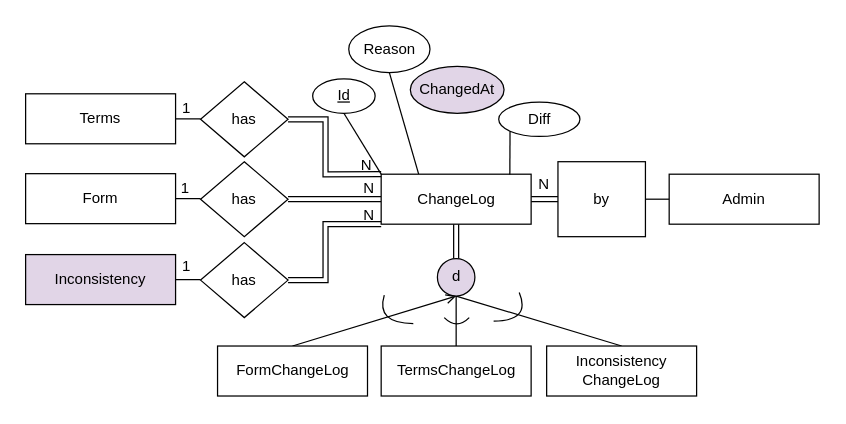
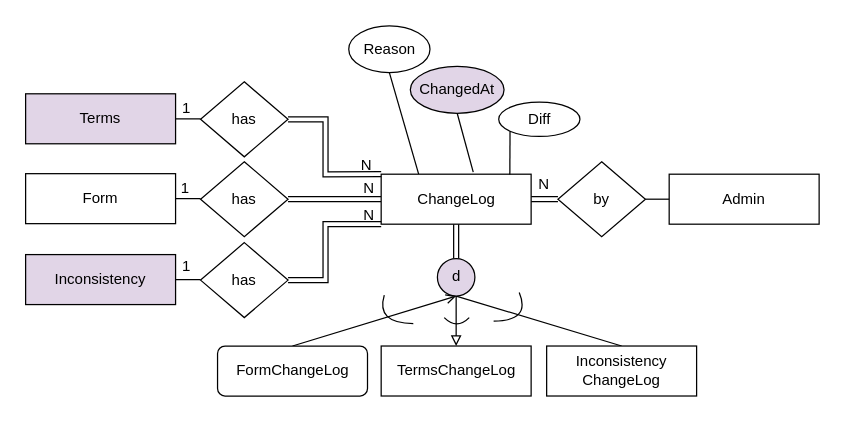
  <mxCell id="0" />
  <mxCell id="1" parent="0" />
  <mxCell id="2" style="edgeStyle=orthogonalEdgeStyle;rounded=0;orthogonalLoop=1;jettySize=auto;html=1;exitX=1;exitY=0.5;exitDx=0;exitDy=0;entryX=0;entryY=0.5;entryDx=0;entryDy=0;endArrow=none;endFill=0;" edge="1" parent="1" source="3" target="7"><mxGeometry relative="1" as="geometry" /></mxCell>
  <mxCell id="3" value="Form" style="rounded=0;whiteSpace=wrap;html=1;" vertex="1" parent="1"><mxGeometry x="20" y="138.33" width="120" height="40" as="geometry" /></mxCell>
  <mxCell id="4" style="edgeStyle=orthogonalEdgeStyle;rounded=0;orthogonalLoop=1;jettySize=auto;html=1;exitX=1;exitY=0.5;exitDx=0;exitDy=0;entryX=0;entryY=0.5;entryDx=0;entryDy=0;endArrow=none;endFill=0;" edge="1" parent="1" source="5" target="33"><mxGeometry relative="1" as="geometry" /></mxCell>
  <mxCell id="5" value="Inconsistency" style="rounded=0;whiteSpace=wrap;html=1;fillColor=#e1d5e7;" vertex="1" parent="1"><mxGeometry x="20" y="203.08" width="120" height="40" as="geometry" /></mxCell>
  <mxCell id="6" style="edgeStyle=orthogonalEdgeStyle;rounded=0;orthogonalLoop=1;jettySize=auto;html=1;exitX=1;exitY=0.5;exitDx=0;exitDy=0;entryX=0;entryY=0.5;entryDx=0;entryDy=0;endArrow=none;endFill=0;shape=link;" edge="1" parent="1" source="7" target="13"><mxGeometry relative="1" as="geometry"><mxPoint x="145" y="-546.5" as="targetPoint" /><Array as="points" /></mxGeometry></mxCell>
  <mxCell id="7" value="has" style="rhombus;whiteSpace=wrap;html=1;" vertex="1" parent="1"><mxGeometry x="160" y="128.75" width="70" height="60" as="geometry" /></mxCell>
  <mxCell id="8" value="1" style="text;html=1;align=center;verticalAlign=middle;whiteSpace=wrap;rounded=0;" vertex="1" parent="1"><mxGeometry x="143" y="144.91" width="10" height="10.17" as="geometry" /></mxCell>
  <mxCell id="9" value="N" style="text;html=1;align=center;verticalAlign=middle;whiteSpace=wrap;rounded=0;" vertex="1" parent="1"><mxGeometry x="289.7" y="145.33" width="10" height="10.17" as="geometry" /></mxCell>
  <mxCell id="10" style="rounded=0;orthogonalLoop=1;jettySize=auto;html=1;exitX=0.25;exitY=0;exitDx=0;exitDy=0;entryX=0.5;entryY=1;entryDx=0;entryDy=0;endArrow=none;endFill=0;" edge="1" parent="1" source="13" target="23"><mxGeometry relative="1" as="geometry" /></mxCell>
  <mxCell id="11" style="rounded=0;orthogonalLoop=1;jettySize=auto;html=1;exitX=0.5;exitY=1;exitDx=0;exitDy=0;entryX=0.5;entryY=0;entryDx=0;entryDy=0;endArrow=none;endFill=0;shape=link;" edge="1" parent="1" source="13" target="16"><mxGeometry relative="1" as="geometry" /></mxCell>
  <mxCell id="12" style="edgeStyle=orthogonalEdgeStyle;rounded=0;orthogonalLoop=1;jettySize=auto;html=1;exitX=1;exitY=0.5;exitDx=0;exitDy=0;entryX=0;entryY=0.5;entryDx=0;entryDy=0;shape=link;" edge="1" parent="1" source="13" target="43"><mxGeometry relative="1" as="geometry" /></mxCell>
  <mxCell id="13" value="&lt;div&gt;&lt;span style=&quot;background-color: initial;&quot;&gt;ChangeLog&lt;/span&gt;&lt;br&gt;&lt;/div&gt;" style="rounded=0;whiteSpace=wrap;html=1;" vertex="1" parent="1"><mxGeometry x="304.53" y="138.75" width="120" height="40" as="geometry" /></mxCell>
- <mxCell id="14" style="rounded=0;orthogonalLoop=1;jettySize=auto;html=1;exitX=0.5;exitY=1;exitDx=0;exitDy=0;entryX=0.5;entryY=0;entryDx=0;entryDy=0;endArrow=none;endFill=0;" edge="1" parent="1" source="16" target="19"><mxGeometry relative="1" as="geometry" /></mxCell>
+ <mxCell id="14" style="rounded=0;orthogonalLoop=1;jettySize=auto;html=1;exitX=0.5;exitY=1;exitDx=0;exitDy=0;entryX=0.5;entryY=0;entryDx=0;entryDy=0;endArrow=block;endFill=0;" edge="1" parent="1" source="16" target="19"><mxGeometry relative="1" as="geometry" /></mxCell>
  <mxCell id="15" style="rounded=0;orthogonalLoop=1;jettySize=auto;html=1;exitX=0.5;exitY=1;exitDx=0;exitDy=0;entryX=0.5;entryY=0;entryDx=0;entryDy=0;endArrow=none;endFill=0;" edge="1" parent="1" source="16" target="40"><mxGeometry relative="1" as="geometry" /></mxCell>
  <mxCell id="16" value="d" style="ellipse;whiteSpace=wrap;html=1;aspect=fixed;fillColor=#e1d5e7;" vertex="1" parent="1"><mxGeometry x="349.53" y="206.25" width="30" height="30" as="geometry" /></mxCell>
  <mxCell id="17" style="rounded=0;orthogonalLoop=1;jettySize=auto;html=1;exitX=0.5;exitY=0;exitDx=0;exitDy=0;entryX=0.5;entryY=1;entryDx=0;entryDy=0;endArrow=open;endFill=0;" edge="1" parent="1" source="18" target="16"><mxGeometry relative="1" as="geometry" /></mxCell>
- <mxCell id="18" value="FormChangeLog" style="rounded=0;whiteSpace=wrap;html=1;" vertex="1" parent="1"><mxGeometry x="173.59" y="276.25" width="120" height="40" as="geometry" /></mxCell>
+ <mxCell id="18" value="FormChangeLog" style="whiteSpace=wrap;html=1;rounded=1;" vertex="1" parent="1"><mxGeometry x="173.59" y="276.25" width="120" height="40" as="geometry" /></mxCell>
  <mxCell id="19" value="TermsChangeLog" style="rounded=0;whiteSpace=wrap;html=1;" vertex="1" parent="1"><mxGeometry x="304.53" y="276.25" width="120" height="40" as="geometry" /></mxCell>
  <mxCell id="20" style="rounded=0;orthogonalLoop=1;jettySize=auto;html=1;entryX=0;entryY=1;entryDx=0;entryDy=0;endArrow=none;endFill=0;exitX=0.858;exitY=0.008;exitDx=0;exitDy=0;exitPerimeter=0;" edge="1" parent="1" source="13" target="26"><mxGeometry relative="1" as="geometry"><mxPoint x="454.53" y="166.25" as="sourcePoint" /></mxGeometry></mxCell>
- <mxCell id="21" style="rounded=0;orthogonalLoop=1;jettySize=auto;html=1;exitX=0.5;exitY=1;exitDx=0;exitDy=0;entryX=0;entryY=0;entryDx=0;entryDy=0;endArrow=none;endFill=0;" edge="1" parent="1" source="22" target="13"><mxGeometry relative="1" as="geometry"><mxPoint x="12.53" y="456.25" as="targetPoint" /></mxGeometry></mxCell>
- <mxCell id="22" value="&lt;u&gt;Id&lt;/u&gt;" style="ellipse;whiteSpace=wrap;html=1;" vertex="1" parent="1"><mxGeometry x="249.7" y="62.5" width="50" height="27.5" as="geometry" /></mxCell>
  <mxCell id="23" value="Reason" style="ellipse;whiteSpace=wrap;html=1;" vertex="1" parent="1"><mxGeometry x="278.59" y="20" width="65" height="37.5" as="geometry" /></mxCell>
+ <mxCell id="24" style="rounded=0;orthogonalLoop=1;jettySize=auto;html=1;exitX=0.5;exitY=1;exitDx=0;exitDy=0;entryX=0.614;entryY=-0.042;entryDx=0;entryDy=0;endArrow=none;endFill=0;entryPerimeter=0;" edge="1" parent="1" source="25" target="13"><mxGeometry relative="1" as="geometry" /></mxCell>
  <mxCell id="25" value="ChangedAt" style="ellipse;whiteSpace=wrap;html=1;fillColor=#e1d5e7;" vertex="1" parent="1"><mxGeometry x="327.86" y="52.5" width="75" height="37.5" as="geometry" /></mxCell>
  <mxCell id="26" value="Diff" style="ellipse;whiteSpace=wrap;html=1;" vertex="1" parent="1"><mxGeometry x="398.59" y="81.08" width="65" height="27.5" as="geometry" /></mxCell>
  <mxCell id="27" value="" style="endArrow=none;html=1;rounded=0;curved=1;" edge="1" parent="1"><mxGeometry width="50" height="50" relative="1" as="geometry"><mxPoint x="330.23" y="258.25" as="sourcePoint" /><mxPoint x="307" y="235.5" as="targetPoint" /><Array as="points"><mxPoint x="300.23" y="258.25" /></Array></mxGeometry></mxCell>
  <mxCell id="28" value="" style="endArrow=none;html=1;rounded=0;curved=1;" edge="1" parent="1"><mxGeometry width="50" height="50" relative="1" as="geometry"><mxPoint x="394.53" y="256.25" as="sourcePoint" /><mxPoint x="415" y="233.5" as="targetPoint" /><Array as="points"><mxPoint x="424.53" y="256.25" /></Array></mxGeometry></mxCell>
  <mxCell id="29" style="edgeStyle=orthogonalEdgeStyle;rounded=0;orthogonalLoop=1;jettySize=auto;html=1;exitX=1;exitY=0.5;exitDx=0;exitDy=0;entryX=0;entryY=0;entryDx=0;entryDy=0;shape=link;" edge="1" parent="1" source="30" target="13"><mxGeometry relative="1" as="geometry"><Array as="points"><mxPoint x="260" y="95" /><mxPoint x="260" y="139" /></Array></mxGeometry></mxCell>
  <mxCell id="30" value="has" style="rhombus;whiteSpace=wrap;html=1;" vertex="1" parent="1"><mxGeometry x="160" y="64.83" width="70" height="60" as="geometry" /></mxCell>
  <mxCell id="31" value="N" style="text;html=1;align=center;verticalAlign=middle;whiteSpace=wrap;rounded=0;" vertex="1" parent="1"><mxGeometry x="288.23" y="126.58" width="10" height="10.17" as="geometry" /></mxCell>
  <mxCell id="32" style="edgeStyle=orthogonalEdgeStyle;rounded=0;orthogonalLoop=1;jettySize=auto;html=1;exitX=1;exitY=0.5;exitDx=0;exitDy=0;entryX=0;entryY=1;entryDx=0;entryDy=0;endArrow=none;endFill=0;shape=link;" edge="1" parent="1" source="33" target="13"><mxGeometry relative="1" as="geometry"><Array as="points"><mxPoint x="260" y="224" /><mxPoint x="260" y="179" /></Array></mxGeometry></mxCell>
  <mxCell id="33" value="has" style="rhombus;whiteSpace=wrap;html=1;" vertex="1" parent="1"><mxGeometry x="160" y="193.5" width="70" height="60" as="geometry" /></mxCell>
  <mxCell id="34" value="N" style="text;html=1;align=center;verticalAlign=middle;whiteSpace=wrap;rounded=0;" vertex="1" parent="1"><mxGeometry x="289.7" y="166.58" width="10" height="10.17" as="geometry" /></mxCell>
  <mxCell id="35" value="Admin" style="rounded=0;whiteSpace=wrap;html=1;" vertex="1" parent="1"><mxGeometry x="535" y="138.75" width="120" height="40" as="geometry" /></mxCell>
  <mxCell id="36" style="edgeStyle=orthogonalEdgeStyle;rounded=0;orthogonalLoop=1;jettySize=auto;html=1;exitX=1;exitY=0.5;exitDx=0;exitDy=0;entryX=0;entryY=0.5;entryDx=0;entryDy=0;endArrow=none;endFill=0;" edge="1" parent="1" source="37" target="30"><mxGeometry relative="1" as="geometry" /></mxCell>
- <mxCell id="37" value="Terms" style="rounded=0;whiteSpace=wrap;html=1;" vertex="1" parent="1"><mxGeometry x="20" y="74.41" width="120" height="40" as="geometry" /></mxCell>
+ <mxCell id="37" value="Terms" style="rounded=0;whiteSpace=wrap;html=1;fillColor=#e1d5e7;" vertex="1" parent="1"><mxGeometry x="20" y="74.41" width="120" height="40" as="geometry" /></mxCell>
  <mxCell id="38" value="1" style="text;html=1;align=center;verticalAlign=middle;whiteSpace=wrap;rounded=0;" vertex="1" parent="1"><mxGeometry x="145" y="80.66" width="8" height="10" as="geometry" /></mxCell>
  <mxCell id="39" value="1" style="text;html=1;align=center;verticalAlign=middle;whiteSpace=wrap;rounded=0;" vertex="1" parent="1"><mxGeometry x="145" y="203.08" width="8" height="19.75" as="geometry" /></mxCell>
  <mxCell id="40" value="Inconsistency&lt;div&gt;ChangeLog&lt;/div&gt;" style="rounded=0;whiteSpace=wrap;html=1;" vertex="1" parent="1"><mxGeometry x="436.95" y="276.25" width="120" height="40" as="geometry" /></mxCell>
  <mxCell id="41" value="" style="endArrow=none;html=1;rounded=0;curved=1;" edge="1" parent="1"><mxGeometry width="50" height="50" relative="1" as="geometry"><mxPoint x="355" y="253.5" as="sourcePoint" /><mxPoint x="375" y="253.5" as="targetPoint" /><Array as="points"><mxPoint x="365" y="263.5" /></Array></mxGeometry></mxCell>
  <mxCell id="42" style="edgeStyle=orthogonalEdgeStyle;rounded=0;orthogonalLoop=1;jettySize=auto;html=1;exitX=1;exitY=0.5;exitDx=0;exitDy=0;entryX=0;entryY=0.5;entryDx=0;entryDy=0;endArrow=none;endFill=0;" edge="1" parent="1" source="43" target="35"><mxGeometry relative="1" as="geometry" /></mxCell>
- <mxCell id="43" value="by" style="whiteSpace=wrap;html=1;rounded=0;" vertex="1" parent="1"><mxGeometry x="446" y="128.75" width="70" height="60" as="geometry" /></mxCell>
+ <mxCell id="43" value="by" style="rhombus;whiteSpace=wrap;html=1;" vertex="1" parent="1"><mxGeometry x="446" y="128.75" width="70" height="60" as="geometry" /></mxCell>
  <mxCell id="44" value="N" style="text;html=1;align=center;verticalAlign=middle;whiteSpace=wrap;rounded=0;" vertex="1" parent="1"><mxGeometry x="429.7" y="142" width="10" height="10.17" as="geometry" /></mxCell>
